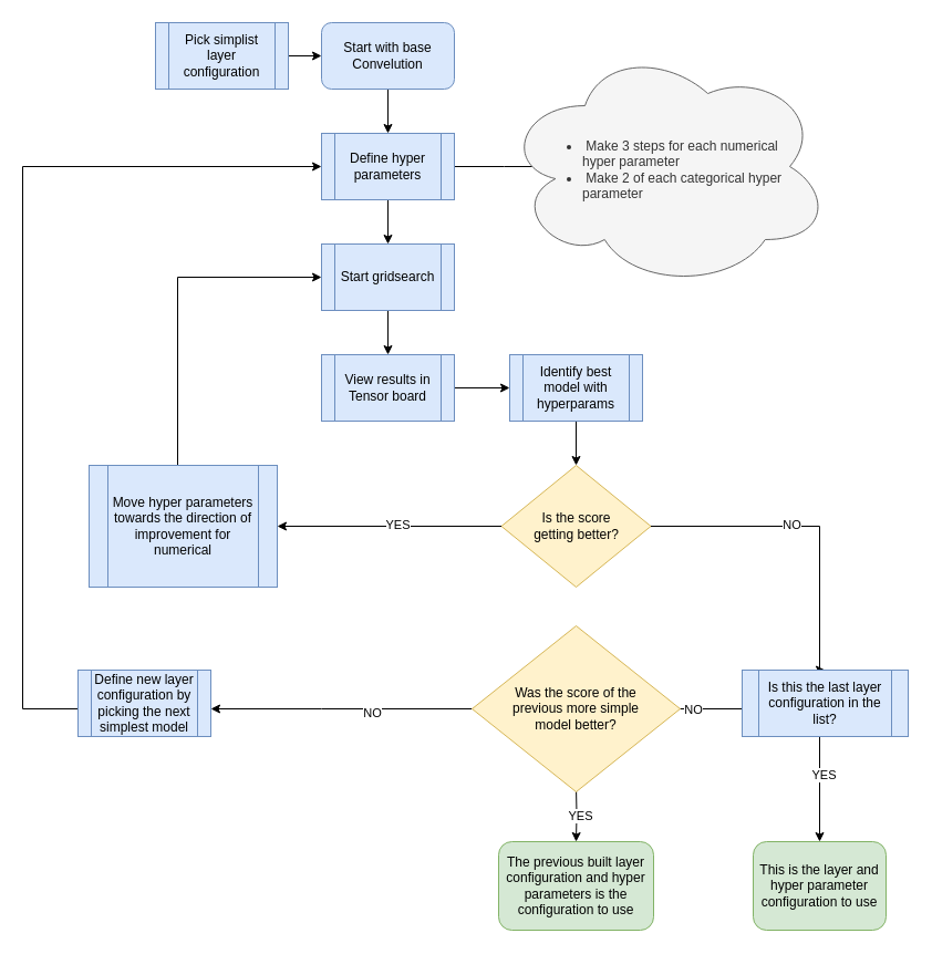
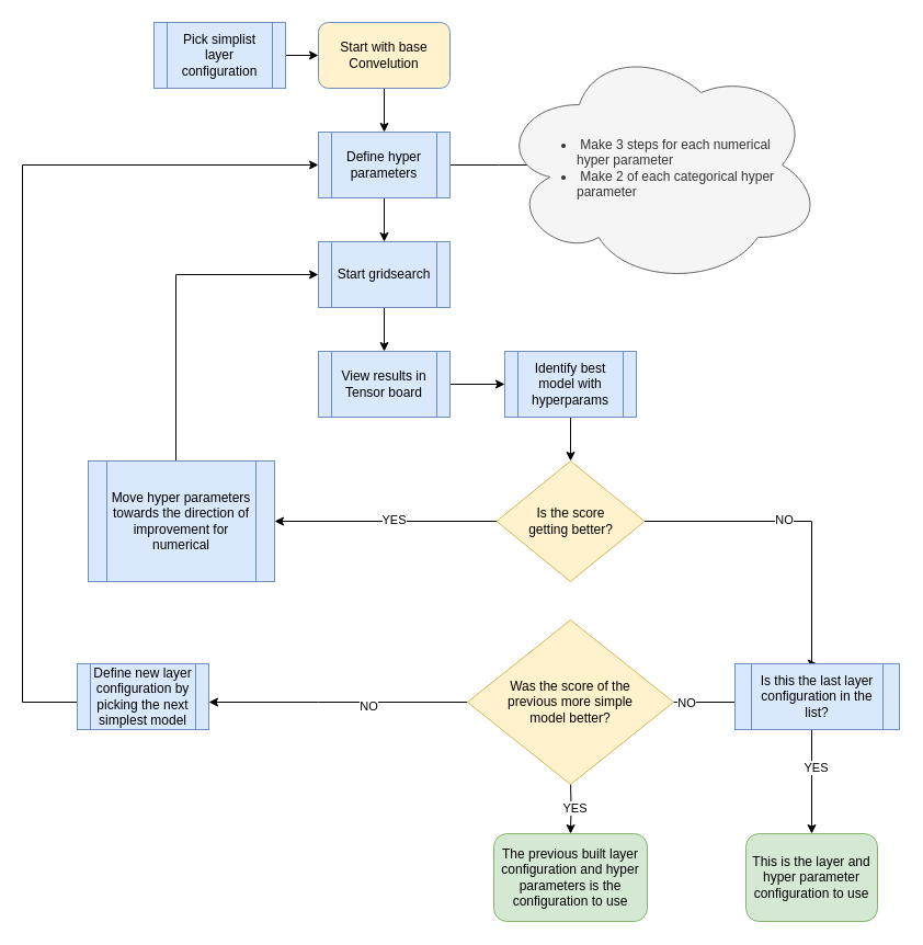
  <mxCell id="0" />
  <mxCell id="1" parent="0" />
  <mxCell id="2" value="" style="edgeStyle=orthogonalEdgeStyle;rounded=0;orthogonalLoop=1;jettySize=auto;html=1;" parent="1" source="3" target="6" edge="1"><mxGeometry relative="1" as="geometry" /></mxCell>
- <mxCell id="3" value="Start with base Convelution" style="rounded=1;whiteSpace=wrap;html=1;fontSize=12;glass=0;strokeWidth=1;shadow=0;fillColor=#dae8fc;strokeColor=#6c8ebf;" parent="1" vertex="1"><mxGeometry x="290" y="20" width="120" height="60" as="geometry" /></mxCell>
+ <mxCell id="3" value="Start with base Convelution" style="rounded=1;whiteSpace=wrap;html=1;fontSize=12;glass=0;strokeWidth=1;shadow=0;fillColor=#fff2cc;strokeColor=#6c8ebf;" parent="1" vertex="1"><mxGeometry x="290" y="20" width="120" height="60" as="geometry" /></mxCell>
  <mxCell id="4" value="" style="edgeStyle=orthogonalEdgeStyle;rounded=0;orthogonalLoop=1;jettySize=auto;html=1;" parent="1" source="6" target="8" edge="1"><mxGeometry relative="1" as="geometry" /></mxCell>
  <mxCell id="5" style="edgeStyle=orthogonalEdgeStyle;rounded=0;orthogonalLoop=1;jettySize=auto;html=1;endArrow=none;endFill=0;" parent="1" source="6" edge="1"><mxGeometry relative="1" as="geometry"><mxPoint x="500" y="150" as="targetPoint" /></mxGeometry></mxCell>
  <mxCell id="6" value="Define hyper parameters" style="shape=process;whiteSpace=wrap;html=1;backgroundOutline=1;fillColor=#dae8fc;strokeColor=#6c8ebf;" parent="1" vertex="1"><mxGeometry x="290" y="120" width="120" height="60" as="geometry" /></mxCell>
  <mxCell id="7" value="" style="edgeStyle=orthogonalEdgeStyle;rounded=0;orthogonalLoop=1;jettySize=auto;html=1;endArrow=classic;endFill=1;" parent="1" source="8" target="11" edge="1"><mxGeometry relative="1" as="geometry" /></mxCell>
  <mxCell id="8" value="Start gridsearch" style="shape=process;whiteSpace=wrap;html=1;backgroundOutline=1;fillColor=#dae8fc;strokeColor=#6c8ebf;" parent="1" vertex="1"><mxGeometry x="290" y="220" width="120" height="60" as="geometry" /></mxCell>
  <mxCell id="9" value="&lt;ul&gt;&lt;li&gt;&amp;nbsp;Make 3 steps for each numerical hyper parameter&lt;br&gt;&lt;/li&gt;&lt;li&gt;&amp;nbsp;Make 2 of each categorical hyper parameter&lt;br&gt;&lt;/li&gt;&lt;/ul&gt;" style="ellipse;shape=cloud;whiteSpace=wrap;html=1;align=left;labelPadding=0;deletable=1;overflow=hidden;noLabel=0;labelBorderColor=none;spacingTop=5;spacing=5;spacingLeft=27;spacingRight=30;fillColor=#f5f5f5;fontColor=#333333;strokeColor=#666666;" parent="1" vertex="1"><mxGeometry x="454" y="40" width="296" height="220" as="geometry" /></mxCell>
  <mxCell id="10" value="" style="edgeStyle=orthogonalEdgeStyle;rounded=0;orthogonalLoop=1;jettySize=auto;html=1;endArrow=classic;endFill=1;" parent="1" source="11" target="13" edge="1"><mxGeometry relative="1" as="geometry" /></mxCell>
  <mxCell id="11" value="View results in Tensor board" style="shape=process;whiteSpace=wrap;html=1;backgroundOutline=1;fillColor=#dae8fc;strokeColor=#6c8ebf;" parent="1" vertex="1"><mxGeometry x="290" y="320" width="120" height="60" as="geometry" /></mxCell>
  <mxCell id="12" value="" style="edgeStyle=orthogonalEdgeStyle;rounded=0;orthogonalLoop=1;jettySize=auto;html=1;endArrow=classic;endFill=1;" parent="1" source="13" target="18" edge="1"><mxGeometry relative="1" as="geometry" /></mxCell>
  <mxCell id="13" value="Identify best model with hyperparams" style="shape=process;whiteSpace=wrap;html=1;backgroundOutline=1;fillColor=#dae8fc;strokeColor=#6c8ebf;" parent="1" vertex="1"><mxGeometry x="460" y="320" width="120" height="60" as="geometry" /></mxCell>
  <mxCell id="14" style="edgeStyle=orthogonalEdgeStyle;rounded=0;orthogonalLoop=1;jettySize=auto;html=1;entryX=0.5;entryY=0;entryDx=0;entryDy=0;endArrow=classic;endFill=1;" parent="1" source="18" target="23" edge="1"><mxGeometry relative="1" as="geometry"><Array as="points"><mxPoint x="740" y="475" /></Array></mxGeometry></mxCell>
  <mxCell id="15" value="NO" style="edgeLabel;html=1;align=center;verticalAlign=middle;resizable=0;points=[];" parent="14" vertex="1" connectable="0"><mxGeometry x="-0.114" y="2" relative="1" as="geometry"><mxPoint as="offset" /></mxGeometry></mxCell>
  <mxCell id="16" style="edgeStyle=orthogonalEdgeStyle;rounded=0;orthogonalLoop=1;jettySize=auto;html=1;endArrow=classic;endFill=1;" parent="1" source="18" target="25" edge="1"><mxGeometry relative="1" as="geometry" /></mxCell>
  <mxCell id="17" value="YES" style="edgeLabel;html=1;align=center;verticalAlign=middle;resizable=0;points=[];" parent="16" vertex="1" connectable="0"><mxGeometry x="-0.075" y="-2" relative="1" as="geometry"><mxPoint as="offset" /></mxGeometry></mxCell>
  <mxCell id="18" value="Is the score getting better?" style="rhombus;whiteSpace=wrap;html=1;labelPadding=29;spacingLeft=20;spacingRight=20;fillColor=#fff2cc;strokeColor=#d6b656;" parent="1" vertex="1"><mxGeometry x="452.5" y="420" width="135" height="110" as="geometry" /></mxCell>
  <mxCell id="19" style="edgeStyle=orthogonalEdgeStyle;rounded=0;orthogonalLoop=1;jettySize=auto;html=1;entryX=1;entryY=0.5;entryDx=0;entryDy=0;endArrow=classic;endFill=1;" parent="1" source="23" target="35" edge="1"><mxGeometry relative="1" as="geometry"><Array as="points"><mxPoint x="594" y="640" /></Array></mxGeometry></mxCell>
  <mxCell id="20" value="NO" style="edgeLabel;html=1;align=center;verticalAlign=middle;resizable=0;points=[];" parent="19" vertex="1" connectable="0"><mxGeometry x="-0.054" relative="1" as="geometry"><mxPoint as="offset" /></mxGeometry></mxCell>
  <mxCell id="21" style="edgeStyle=orthogonalEdgeStyle;rounded=0;orthogonalLoop=1;jettySize=auto;html=1;entryX=0.5;entryY=0;entryDx=0;entryDy=0;endArrow=classic;endFill=1;" parent="1" source="23" target="30" edge="1"><mxGeometry relative="1" as="geometry"><Array as="points"><mxPoint x="740" y="635" /><mxPoint x="740" y="770" /></Array></mxGeometry></mxCell>
  <mxCell id="22" value="YES" style="edgeLabel;html=1;align=center;verticalAlign=middle;resizable=0;points=[];" parent="21" vertex="1" connectable="0"><mxGeometry x="-0.287" y="3" relative="1" as="geometry"><mxPoint as="offset" /></mxGeometry></mxCell>
  <mxCell id="23" value="Is this the last layer configuration in the list?" style="shape=process;whiteSpace=wrap;html=1;backgroundOutline=1;fillColor=#dae8fc;strokeColor=#6c8ebf;" parent="1" vertex="1"><mxGeometry x="670" y="605" width="150" height="60" as="geometry" /></mxCell>
  <mxCell id="24" style="edgeStyle=orthogonalEdgeStyle;rounded=0;orthogonalLoop=1;jettySize=auto;html=1;entryX=0;entryY=0.5;entryDx=0;entryDy=0;endArrow=classic;endFill=1;" parent="1" source="25" target="8" edge="1"><mxGeometry relative="1" as="geometry"><Array as="points"><mxPoint x="160" y="250" /></Array></mxGeometry></mxCell>
  <mxCell id="25" value="Move hyper parameters towards the direction of improvement for numerical" style="shape=process;whiteSpace=wrap;html=1;backgroundOutline=1;fillColor=#dae8fc;strokeColor=#6c8ebf;" parent="1" vertex="1"><mxGeometry x="80" y="420" width="170" height="110" as="geometry" /></mxCell>
  <mxCell id="26" value="" style="edgeStyle=orthogonalEdgeStyle;rounded=0;orthogonalLoop=1;jettySize=auto;html=1;endArrow=classic;endFill=1;" parent="1" source="27" target="3" edge="1"><mxGeometry relative="1" as="geometry" /></mxCell>
  <mxCell id="27" value="Pick simplist layer configuration" style="shape=process;whiteSpace=wrap;html=1;backgroundOutline=1;fillColor=#dae8fc;strokeColor=#6c8ebf;" parent="1" vertex="1"><mxGeometry x="140" y="20" width="120" height="60" as="geometry" /></mxCell>
  <mxCell id="28" style="edgeStyle=orthogonalEdgeStyle;rounded=0;orthogonalLoop=1;jettySize=auto;html=1;entryX=0;entryY=0.5;entryDx=0;entryDy=0;endArrow=classic;endFill=1;" parent="1" source="29" target="6" edge="1"><mxGeometry relative="1" as="geometry"><Array as="points"><mxPoint x="20" y="640" /><mxPoint x="20" y="150" /></Array></mxGeometry></mxCell>
  <mxCell id="29" value="Define new layer configuration by picking the next simplest model" style="shape=process;whiteSpace=wrap;html=1;backgroundOutline=1;fillColor=#dae8fc;strokeColor=#6c8ebf;" parent="1" vertex="1"><mxGeometry x="70" y="605" width="120" height="60" as="geometry" /></mxCell>
  <mxCell id="30" value="This is the layer and hyper parameter configuration to use" style="rounded=1;whiteSpace=wrap;html=1;fillColor=#d5e8d4;strokeColor=#82b366;" parent="1" vertex="1"><mxGeometry x="680" y="760" width="120" height="80" as="geometry" /></mxCell>
  <mxCell id="31" style="edgeStyle=orthogonalEdgeStyle;rounded=0;orthogonalLoop=1;jettySize=auto;html=1;entryX=0.5;entryY=0;entryDx=0;entryDy=0;endArrow=classic;endFill=1;" parent="1" target="36" edge="1"><mxGeometry relative="1" as="geometry"><mxPoint x="520" y="710" as="sourcePoint" /></mxGeometry></mxCell>
  <mxCell id="32" value="YES" style="edgeLabel;html=1;align=center;verticalAlign=middle;resizable=0;points=[];" parent="31" vertex="1" connectable="0"><mxGeometry x="0.067" y="3" relative="1" as="geometry"><mxPoint as="offset" /></mxGeometry></mxCell>
  <mxCell id="33" style="edgeStyle=orthogonalEdgeStyle;rounded=0;orthogonalLoop=1;jettySize=auto;html=1;endArrow=classic;endFill=1;" parent="1" source="35" target="29" edge="1"><mxGeometry relative="1" as="geometry"><Array as="points"><mxPoint x="290" y="640" /><mxPoint x="290" y="640" /></Array></mxGeometry></mxCell>
  <mxCell id="34" value="NO" style="edgeLabel;html=1;align=center;verticalAlign=middle;resizable=0;points=[];" parent="33" vertex="1" connectable="0"><mxGeometry x="-0.231" y="3" relative="1" as="geometry"><mxPoint as="offset" /></mxGeometry></mxCell>
  <mxCell id="35" value="Was the score of the previous more simple model better?" style="rhombus;whiteSpace=wrap;html=1;spacingLeft=30;spacingRight=30;fillColor=#fff2cc;strokeColor=#d6b656;" parent="1" vertex="1"><mxGeometry x="426" y="565" width="188" height="150" as="geometry" /></mxCell>
  <mxCell id="36" value="The previous built layer configuration and hyper parameters is the configuration to use" style="rounded=1;whiteSpace=wrap;html=1;fillColor=#d5e8d4;strokeColor=#82b366;" parent="1" vertex="1"><mxGeometry x="450" y="760" width="140" height="80" as="geometry" /></mxCell>
